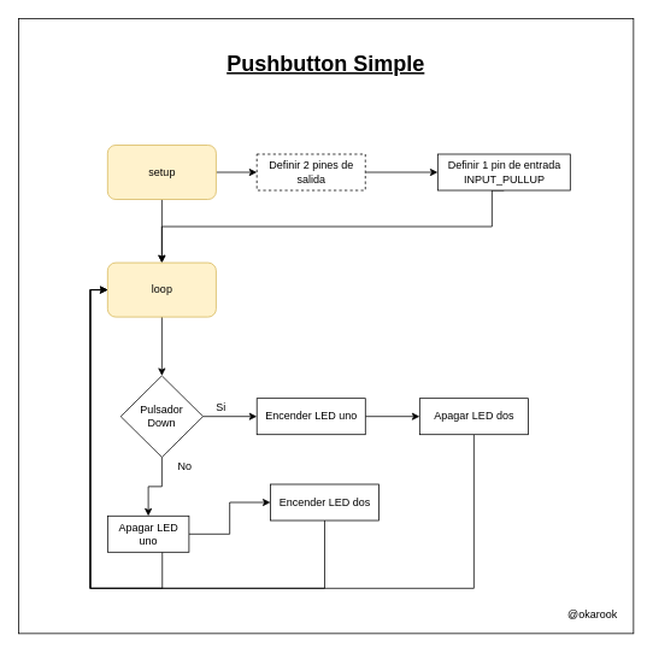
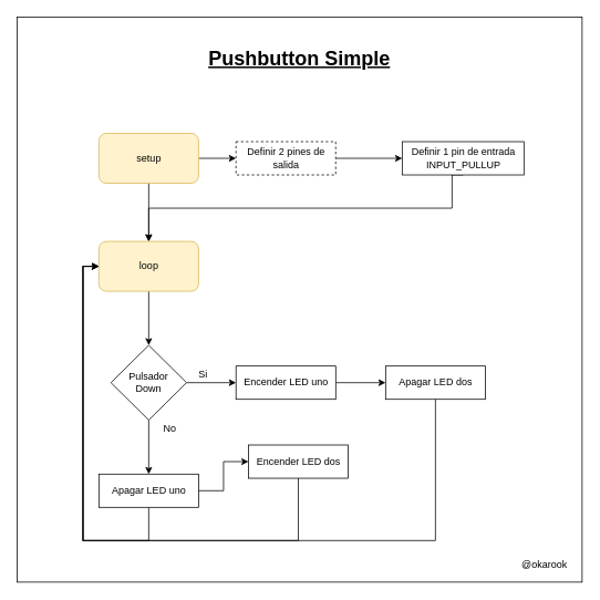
  <mxCell id="0" />
  <mxCell id="1" parent="0" />
  <mxCell id="2" value="" style="rounded=0;whiteSpace=wrap;html=1;" parent="1" vertex="1"><mxGeometry x="20" y="20" width="680" height="680" as="geometry" /></mxCell>
  <mxCell id="3" style="edgeStyle=orthogonalEdgeStyle;rounded=0;orthogonalLoop=1;jettySize=auto;html=1;" parent="1" source="5" target="10" edge="1"><mxGeometry relative="1" as="geometry"><mxPoint x="178.5" y="260" as="targetPoint" /></mxGeometry></mxCell>
  <mxCell id="4" style="edgeStyle=orthogonalEdgeStyle;rounded=0;orthogonalLoop=1;jettySize=auto;html=1;entryX=0.5;entryY=0;entryDx=0;entryDy=0;" parent="1" source="5" target="7" edge="1"><mxGeometry relative="1" as="geometry" /></mxCell>
  <mxCell id="5" value="&lt;font color=&quot;#030303&quot;&gt;setup&lt;/font&gt;" style="rounded=1;whiteSpace=wrap;html=1;fillColor=#fff2cc;strokeColor=#d6b656;" parent="1" vertex="1"><mxGeometry x="118.5" y="160" width="120" height="60" as="geometry" /></mxCell>
  <mxCell id="6" style="edgeStyle=orthogonalEdgeStyle;rounded=0;orthogonalLoop=1;jettySize=auto;html=1;entryX=0.5;entryY=0;entryDx=0;entryDy=0;" parent="1" source="7" target="21" edge="1"><mxGeometry relative="1" as="geometry"><mxPoint x="178.5" y="420" as="targetPoint" /></mxGeometry></mxCell>
  <mxCell id="7" value="&lt;span style=&quot;background-color: rgb(255 , 242 , 204)&quot;&gt;&lt;font color=&quot;#030303&quot;&gt;loop&lt;/font&gt;&lt;/span&gt;" style="rounded=1;whiteSpace=wrap;html=1;fillColor=#fff2cc;strokeColor=#d6b656;" parent="1" vertex="1"><mxGeometry x="118.5" y="290" width="120" height="60" as="geometry" /></mxCell>
  <mxCell id="8" style="edgeStyle=orthogonalEdgeStyle;rounded=0;orthogonalLoop=1;jettySize=auto;html=1;entryX=0.5;entryY=0;entryDx=0;entryDy=0;exitX=0.5;exitY=1;exitDx=0;exitDy=0;" parent="1" source="11" target="7" edge="1"><mxGeometry relative="1" as="geometry"><mxPoint x="508.5" y="210" as="sourcePoint" /><Array as="points"><mxPoint x="543.5" y="250" /><mxPoint x="178.5" y="250" /></Array></mxGeometry></mxCell>
  <mxCell id="9" value="" style="edgeStyle=orthogonalEdgeStyle;rounded=0;orthogonalLoop=1;jettySize=auto;html=1;" parent="1" source="10" target="11" edge="1"><mxGeometry relative="1" as="geometry" /></mxCell>
  <mxCell id="10" value="Definir 2 pines de salida" style="rounded=0;whiteSpace=wrap;html=1;dashed=1;" parent="1" vertex="1"><mxGeometry x="283.5" y="170" width="120" height="40" as="geometry" /></mxCell>
  <mxCell id="11" value="Definir 1 pin de entrada INPUT_PULLUP" style="rounded=0;whiteSpace=wrap;html=1;" parent="1" vertex="1"><mxGeometry x="483.5" y="170" width="146.5" height="40" as="geometry" /></mxCell>
  <mxCell id="12" value="" style="edgeStyle=orthogonalEdgeStyle;rounded=0;orthogonalLoop=1;jettySize=auto;html=1;" parent="1" edge="1"><mxGeometry relative="1" as="geometry"><mxPoint x="228.5" y="440" as="sourcePoint" /></mxGeometry></mxCell>
  <mxCell id="13" value="" style="edgeStyle=orthogonalEdgeStyle;rounded=0;orthogonalLoop=1;jettySize=auto;html=1;" parent="1" source="14" target="16" edge="1"><mxGeometry relative="1" as="geometry" /></mxCell>
  <mxCell id="14" value="Encender LED uno" style="whiteSpace=wrap;html=1;rounded=0;" parent="1" vertex="1"><mxGeometry x="283.5" y="440" width="120" height="40" as="geometry" /></mxCell>
  <mxCell id="15" style="edgeStyle=orthogonalEdgeStyle;rounded=0;orthogonalLoop=1;jettySize=auto;html=1;entryX=0;entryY=0.5;entryDx=0;entryDy=0;" edge="1" parent="1" source="16" target="7"><mxGeometry relative="1" as="geometry"><Array as="points"><mxPoint x="524" y="650" /><mxPoint x="100" y="650" /><mxPoint x="100" y="320" /></Array></mxGeometry></mxCell>
  <mxCell id="16" value="Apagar LED dos" style="whiteSpace=wrap;html=1;rounded=0;" parent="1" vertex="1"><mxGeometry x="463.5" y="440" width="120" height="40" as="geometry" /></mxCell>
  <mxCell id="17" value="&lt;span style=&quot;font-size: 24px&quot;&gt;&lt;b&gt;&lt;u&gt;Pushbutton Simple&lt;/u&gt;&lt;/b&gt;&lt;/span&gt;" style="text;html=1;strokeColor=none;fillColor=none;align=center;verticalAlign=middle;whiteSpace=wrap;rounded=0;" parent="1" vertex="1"><mxGeometry x="225" y="60" width="270" height="20" as="geometry" /></mxCell>
  <mxCell id="18" value="@okarook" style="text;html=1;strokeColor=none;fillColor=none;align=center;verticalAlign=middle;whiteSpace=wrap;rounded=0;" parent="1" vertex="1"><mxGeometry x="630" y="670" width="50" height="20" as="geometry" /></mxCell>
  <mxCell id="19" style="edgeStyle=orthogonalEdgeStyle;rounded=0;orthogonalLoop=1;jettySize=auto;html=1;entryX=0;entryY=0.5;entryDx=0;entryDy=0;" edge="1" parent="1" source="21" target="14"><mxGeometry relative="1" as="geometry" /></mxCell>
  <mxCell id="20" style="edgeStyle=orthogonalEdgeStyle;rounded=0;orthogonalLoop=1;jettySize=auto;html=1;entryX=0.5;entryY=0;entryDx=0;entryDy=0;" edge="1" parent="1" source="21" target="26"><mxGeometry relative="1" as="geometry" /></mxCell>
  <mxCell id="21" value="Pulsador &lt;br&gt;Down" style="rhombus;whiteSpace=wrap;html=1;" vertex="1" parent="1"><mxGeometry x="133" y="415" width="91" height="90" as="geometry" /></mxCell>
  <mxCell id="22" value="Si" style="text;html=1;strokeColor=none;fillColor=none;align=center;verticalAlign=middle;whiteSpace=wrap;rounded=0;" vertex="1" parent="1"><mxGeometry x="224" y="440" width="40" height="20" as="geometry" /></mxCell>
  <mxCell id="23" value="No" style="text;html=1;strokeColor=none;fillColor=none;align=center;verticalAlign=middle;whiteSpace=wrap;rounded=0;" vertex="1" parent="1"><mxGeometry x="184" y="505" width="40" height="20" as="geometry" /></mxCell>
  <mxCell id="24" value="" style="edgeStyle=orthogonalEdgeStyle;rounded=0;orthogonalLoop=1;jettySize=auto;html=1;" edge="1" parent="1" source="26" target="28"><mxGeometry relative="1" as="geometry" /></mxCell>
  <mxCell id="25" style="edgeStyle=orthogonalEdgeStyle;rounded=0;orthogonalLoop=1;jettySize=auto;html=1;entryX=0;entryY=0.5;entryDx=0;entryDy=0;" edge="1" parent="1" source="26" target="7"><mxGeometry relative="1" as="geometry"><Array as="points"><mxPoint x="179" y="650" /><mxPoint x="99" y="650" /><mxPoint x="99" y="320" /></Array></mxGeometry></mxCell>
- <mxCell id="26" value="Apagar LED uno" style="whiteSpace=wrap;html=1;rounded=0;" vertex="1" parent="1"><mxGeometry x="118.5" y="570" width="90" height="40" as="geometry" /></mxCell>
+ <mxCell id="26" value="Apagar LED uno" style="whiteSpace=wrap;html=1;rounded=0;" vertex="1" parent="1"><mxGeometry x="118.5" y="570" width="120" height="40" as="geometry" /></mxCell>
  <mxCell id="27" style="edgeStyle=orthogonalEdgeStyle;rounded=0;orthogonalLoop=1;jettySize=auto;html=1;entryX=0;entryY=0.5;entryDx=0;entryDy=0;" edge="1" parent="1" source="28" target="7"><mxGeometry relative="1" as="geometry"><Array as="points"><mxPoint x="359" y="650" /><mxPoint x="99" y="650" /><mxPoint x="99" y="320" /></Array></mxGeometry></mxCell>
  <mxCell id="28" value="Encender LED dos" style="whiteSpace=wrap;html=1;rounded=0;" vertex="1" parent="1"><mxGeometry x="298.5" y="535" width="120" height="40" as="geometry" /></mxCell>
